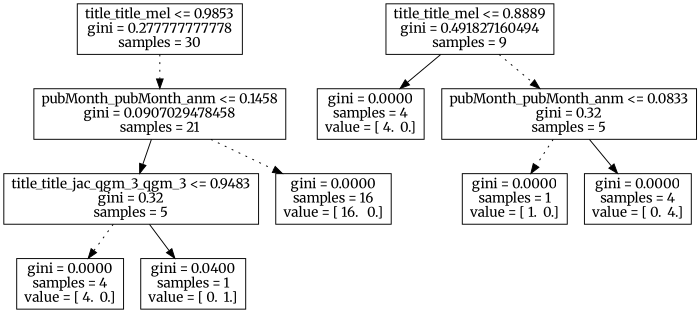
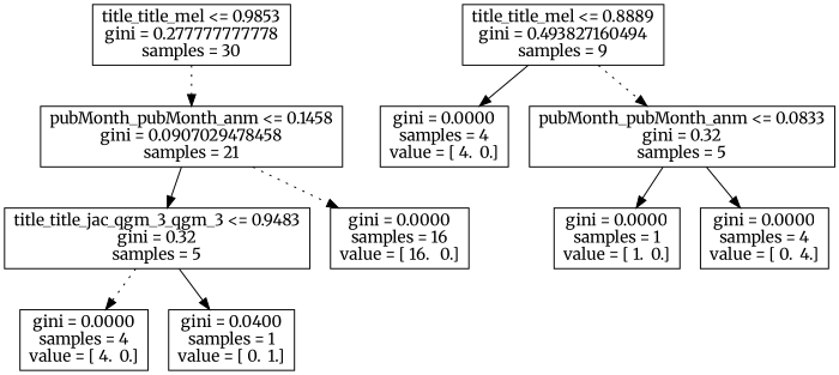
  digraph {
    fontname=Merriweather
    node [fontname=Merriweather shape=box]
    edge [fontname=Merriweather style=dotted]
    n1 [label="title_title_mel <= 0.9853\ngini = 0.277777777778\nsamples = 30"]
    n2 [label="pubMonth_pubMonth_anm <= 0.1458\ngini = 0.0907029478458\nsamples = 21"]
-   n3 [label="title_title_mel <= 0.8889\ngini = 0.491827160494\nsamples = 9"]
+   n3 [label="title_title_mel <= 0.8889\ngini = 0.493827160494\nsamples = 9"]
    n4 [label="gini = 0.0000\nsamples = 4\nvalue = [ 4.  0.]"]
    n5 [label="pubMonth_pubMonth_anm <= 0.0833\ngini = 0.32\nsamples = 5"]
    n6 [label="title_title_jac_qgm_3_qgm_3 <= 0.9483\ngini = 0.32\nsamples = 5"]
    n7 [label="gini = 0.0000\nsamples = 16\nvalue = [ 16.   0.]"]
    n8 [label="gini = 0.0000\nsamples = 1\nvalue = [ 1.  0.]"]
    n9 [label="gini = 0.0000\nsamples = 4\nvalue = [ 0.  4.]"]
    n10 [label="gini = 0.0000\nsamples = 4\nvalue = [ 4.  0.]"]
    n11 [label="gini = 0.0400\nsamples = 1\nvalue = [ 0.  1.]"]
    n1 -> n2
    n2 -> n6 [style=solid]
    n2 -> n7
    n3 -> n4 [style=solid]
    n3 -> n5
-   n5 -> n8
+   n5 -> n8 [style=solid]
    n5 -> n9 [style=solid]
    n6 -> n10
    n6 -> n11 [style=solid]
  }
